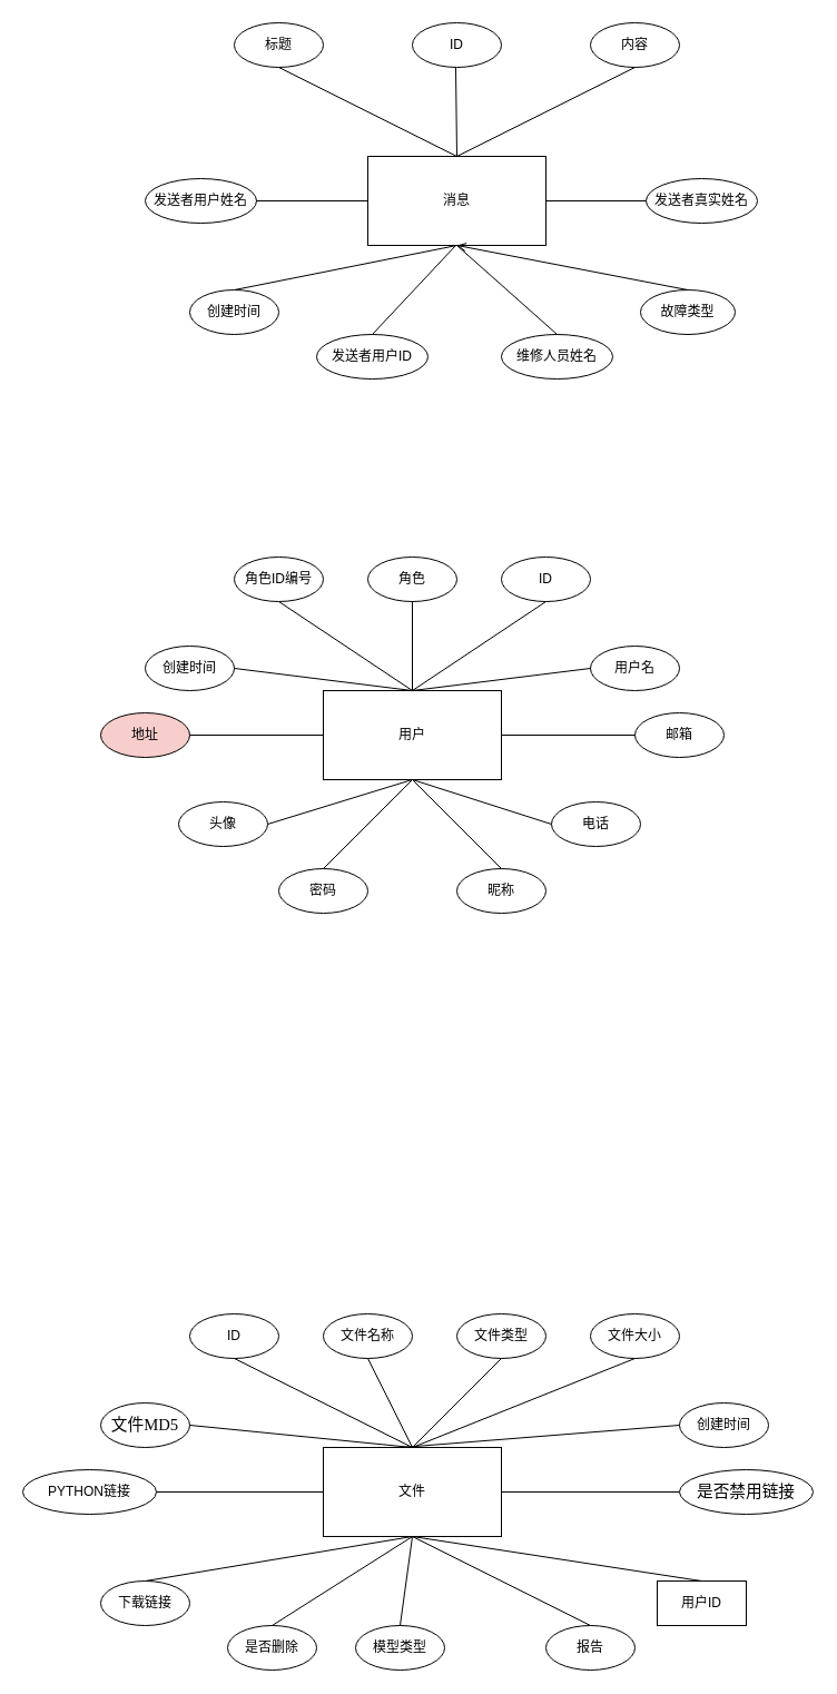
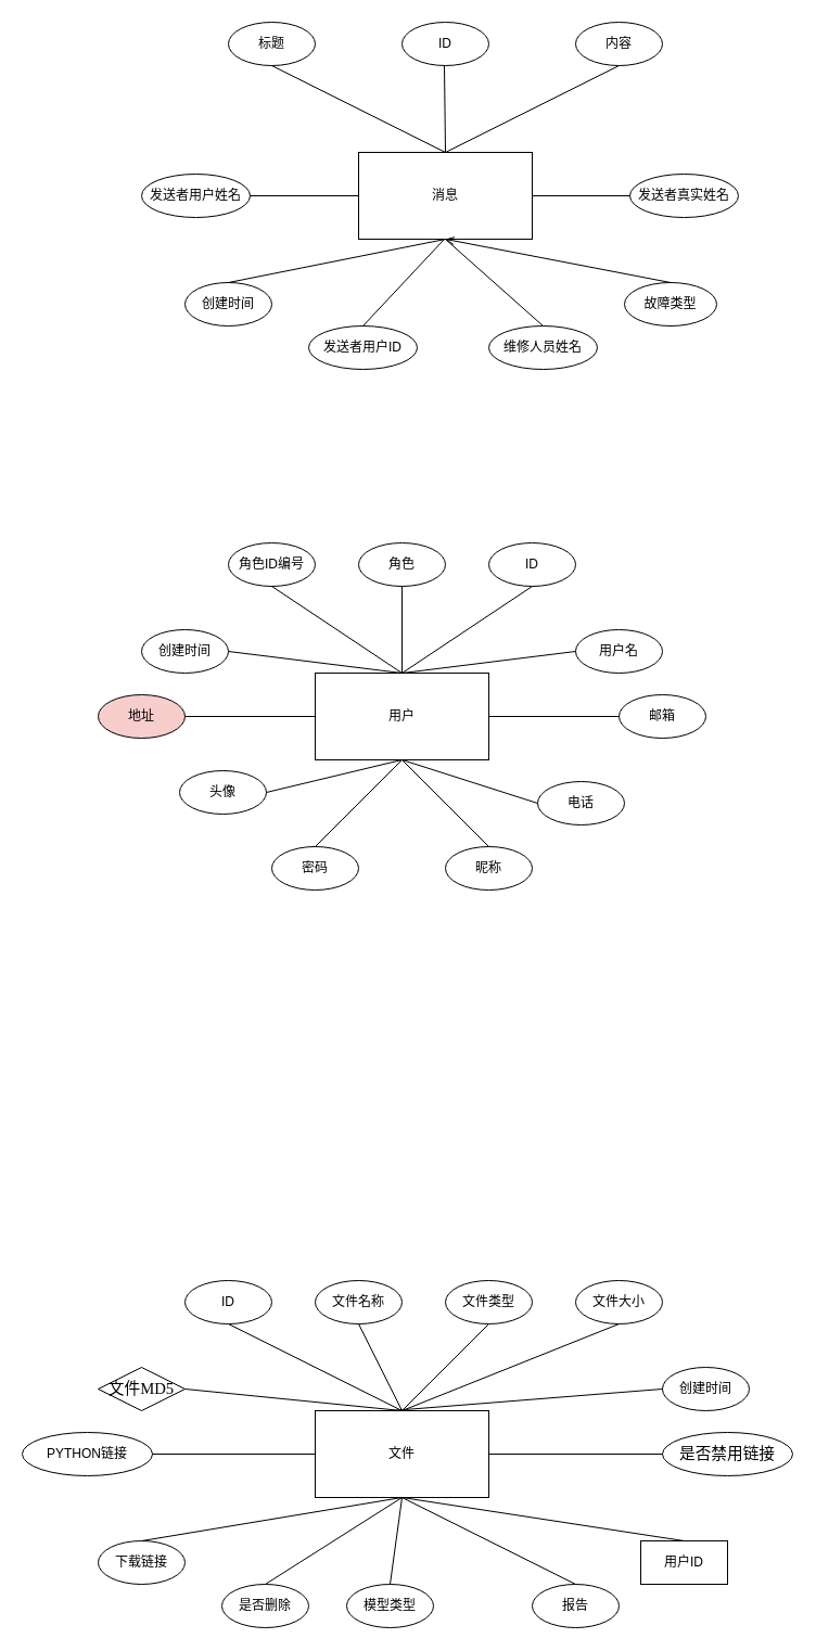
  <mxCell id="0" />
  <mxCell id="1" parent="0" />
  <mxCell id="2" value="标题" style="ellipse;whiteSpace=wrap;html=1;align=center;" vertex="1" parent="1"><mxGeometry x="210" y="20" width="80" height="40" as="geometry" /></mxCell>
  <mxCell id="3" value="消息" style="whiteSpace=wrap;html=1;align=center;" vertex="1" parent="1"><mxGeometry x="330" y="140" width="160" height="80" as="geometry" /></mxCell>
  <mxCell id="4" value="创建时间" style="ellipse;whiteSpace=wrap;html=1;align=center;" vertex="1" parent="1"><mxGeometry x="170" y="260" width="80" height="40" as="geometry" /></mxCell>
  <mxCell id="5" value="ID" style="ellipse;whiteSpace=wrap;html=1;align=center;" vertex="1" parent="1"><mxGeometry x="370" y="20" width="80" height="40" as="geometry" /></mxCell>
  <mxCell id="6" value="故障类型" style="ellipse;whiteSpace=wrap;html=1;align=center;" vertex="1" parent="1"><mxGeometry x="575" y="260" width="85" height="40" as="geometry" /></mxCell>
  <mxCell id="7" value="发送者用户姓名" style="ellipse;whiteSpace=wrap;html=1;align=center;" vertex="1" parent="1"><mxGeometry x="130" y="160" width="100" height="40" as="geometry" /></mxCell>
  <mxCell id="8" value="创建时间" style="ellipse;whiteSpace=wrap;html=1;align=center;" vertex="1" parent="1"><mxGeometry x="130" y="580" width="80" height="40" as="geometry" /></mxCell>
  <mxCell id="9" value="角色" style="ellipse;whiteSpace=wrap;html=1;align=center;" vertex="1" parent="1"><mxGeometry x="330" y="500" width="80" height="40" as="geometry" /></mxCell>
  <mxCell id="10" value="内容" style="ellipse;whiteSpace=wrap;html=1;align=center;" vertex="1" parent="1"><mxGeometry x="530" y="20" width="80" height="40" as="geometry" /></mxCell>
  <mxCell id="11" value="维修人员姓名" style="ellipse;whiteSpace=wrap;html=1;align=center;" vertex="1" parent="1"><mxGeometry x="450" y="300" width="100" height="40" as="geometry" /></mxCell>
  <mxCell id="12" value="昵称" style="ellipse;whiteSpace=wrap;html=1;align=center;" vertex="1" parent="1"><mxGeometry x="410" y="780" width="80" height="40" as="geometry" /></mxCell>
  <mxCell id="13" value="发送者用户ID" style="ellipse;whiteSpace=wrap;html=1;align=center;" vertex="1" parent="1"><mxGeometry x="284" y="300" width="100" height="40" as="geometry" /></mxCell>
  <mxCell id="14" value="密码" style="ellipse;whiteSpace=wrap;html=1;align=center;" vertex="1" parent="1"><mxGeometry x="250" y="780" width="80" height="40" as="geometry" /></mxCell>
  <mxCell id="15" value="发送者真实姓名" style="ellipse;whiteSpace=wrap;html=1;align=center;" vertex="1" parent="1"><mxGeometry x="580" y="160" width="100" height="40" as="geometry" /></mxCell>
  <mxCell id="16" value="" style="endArrow=none;html=1;rounded=0;exitX=0.5;exitY=0;exitDx=0;exitDy=0;" edge="1" parent="1" source="13"><mxGeometry width="50" height="50" relative="1" as="geometry"><mxPoint x="359" y="270" as="sourcePoint" /><mxPoint x="409" y="220" as="targetPoint" /></mxGeometry></mxCell>
  <mxCell id="17" value="" style="endArrow=none;html=1;rounded=0;exitX=0.5;exitY=0;exitDx=0;exitDy=0;" edge="1" parent="1" source="11"><mxGeometry width="50" height="50" relative="1" as="geometry"><mxPoint x="440" y="300" as="sourcePoint" /><mxPoint x="410" y="220" as="targetPoint" /></mxGeometry></mxCell>
  <mxCell id="18" value="" style="endArrow=none;html=1;rounded=0;exitX=0.5;exitY=0;exitDx=0;exitDy=0;entryX=0.5;entryY=1;entryDx=0;entryDy=0;" edge="1" parent="1" source="4" target="3"><mxGeometry width="50" height="50" relative="1" as="geometry"><mxPoint x="280" y="270" as="sourcePoint" /><mxPoint x="330" y="220" as="targetPoint" /></mxGeometry></mxCell>
  <mxCell id="19" value="" style="endArrow=open;html=1;rounded=0;entryX=0.5;entryY=1;entryDx=0;entryDy=0;exitX=0.5;exitY=0;exitDx=0;exitDy=0;" edge="1" parent="1" source="6" target="3"><mxGeometry width="50" height="50" relative="1" as="geometry"><mxPoint x="530" y="310" as="sourcePoint" /><mxPoint x="580" y="260" as="targetPoint" /></mxGeometry></mxCell>
  <mxCell id="20" value="" style="endArrow=none;html=1;rounded=0;exitX=1;exitY=0.5;exitDx=0;exitDy=0;" edge="1" parent="1" source="3"><mxGeometry width="50" height="50" relative="1" as="geometry"><mxPoint x="530" y="230" as="sourcePoint" /><mxPoint x="580" y="180" as="targetPoint" /></mxGeometry></mxCell>
  <mxCell id="21" value="" style="endArrow=none;html=1;rounded=0;exitX=1;exitY=0.5;exitDx=0;exitDy=0;" edge="1" parent="1" source="7"><mxGeometry width="50" height="50" relative="1" as="geometry"><mxPoint x="280" y="230" as="sourcePoint" /><mxPoint x="330" y="180" as="targetPoint" /></mxGeometry></mxCell>
  <mxCell id="22" value="" style="endArrow=none;html=1;rounded=0;exitX=0.5;exitY=0;exitDx=0;exitDy=0;" edge="1" parent="1" source="3"><mxGeometry width="50" height="50" relative="1" as="geometry"><mxPoint x="359" y="110" as="sourcePoint" /><mxPoint x="409" y="60" as="targetPoint" /></mxGeometry></mxCell>
  <mxCell id="23" value="" style="endArrow=none;html=1;rounded=0;exitX=0.5;exitY=0;exitDx=0;exitDy=0;" edge="1" parent="1" source="3"><mxGeometry width="50" height="50" relative="1" as="geometry"><mxPoint x="200" y="110" as="sourcePoint" /><mxPoint x="250" y="60" as="targetPoint" /></mxGeometry></mxCell>
  <mxCell id="24" value="" style="endArrow=none;html=1;rounded=0;exitX=0.5;exitY=0;exitDx=0;exitDy=0;" edge="1" parent="1" source="3"><mxGeometry width="50" height="50" relative="1" as="geometry"><mxPoint x="520" y="110" as="sourcePoint" /><mxPoint x="570" y="60" as="targetPoint" /></mxGeometry></mxCell>
  <mxCell id="25" value="用户" style="whiteSpace=wrap;html=1;align=center;" vertex="1" parent="1"><mxGeometry x="290" y="620" width="160" height="80" as="geometry" /></mxCell>
- <mxCell id="26" value="头像" style="ellipse;whiteSpace=wrap;html=1;align=center;" vertex="1" parent="1"><mxGeometry x="160" y="720" width="80" height="40" as="geometry" /></mxCell>
+ <mxCell id="26" value="头像" style="ellipse;whiteSpace=wrap;html=1;align=center;" vertex="1" parent="1"><mxGeometry x="165" y="710" width="80" height="40" as="geometry" /></mxCell>
  <mxCell id="27" value="用户名" style="ellipse;whiteSpace=wrap;html=1;align=center;" vertex="1" parent="1"><mxGeometry x="530" y="580" width="80" height="40" as="geometry" /></mxCell>
  <mxCell id="28" value="ID" style="ellipse;whiteSpace=wrap;html=1;align=center;" vertex="1" parent="1"><mxGeometry x="450" y="500" width="80" height="40" as="geometry" /></mxCell>
  <mxCell id="29" value="ID" style="ellipse;whiteSpace=wrap;html=1;align=center;" vertex="1" parent="1"><mxGeometry x="170" y="1180" width="80" height="40" as="geometry" /></mxCell>
  <mxCell id="30" value="是否删除" style="ellipse;whiteSpace=wrap;html=1;align=center;" vertex="1" parent="1"><mxGeometry x="204" y="1460" width="80" height="40" as="geometry" /></mxCell>
  <mxCell id="31" value="角色ID编号" style="ellipse;whiteSpace=wrap;html=1;align=center;" vertex="1" parent="1"><mxGeometry x="210" y="500" width="80" height="40" as="geometry" /></mxCell>
  <mxCell id="32" value="电话" style="ellipse;whiteSpace=wrap;html=1;align=center;" vertex="1" parent="1"><mxGeometry x="495" y="720" width="80" height="40" as="geometry" /></mxCell>
  <mxCell id="33" value="邮箱" style="ellipse;whiteSpace=wrap;html=1;align=center;" vertex="1" parent="1"><mxGeometry x="570" y="640" width="80" height="40" as="geometry" /></mxCell>
  <mxCell id="34" value="地址" style="ellipse;whiteSpace=wrap;html=1;align=center;fillColor=#f8cecc;" vertex="1" parent="1"><mxGeometry x="90" y="640" width="80" height="40" as="geometry" /></mxCell>
  <mxCell id="35" value="" style="endArrow=none;html=1;rounded=0;exitX=0.5;exitY=0;exitDx=0;exitDy=0;" edge="1" parent="1" source="25"><mxGeometry width="50" height="50" relative="1" as="geometry"><mxPoint x="370" y="610" as="sourcePoint" /><mxPoint x="370" y="540" as="targetPoint" /></mxGeometry></mxCell>
  <mxCell id="36" value="" style="endArrow=none;html=1;rounded=0;exitX=0.5;exitY=0;exitDx=0;exitDy=0;" edge="1" parent="1" source="25"><mxGeometry width="50" height="50" relative="1" as="geometry"><mxPoint x="440" y="590" as="sourcePoint" /><mxPoint x="490" y="540" as="targetPoint" /></mxGeometry></mxCell>
  <mxCell id="37" value="" style="endArrow=none;html=1;rounded=0;exitX=0.5;exitY=0;exitDx=0;exitDy=0;" edge="1" parent="1" source="25"><mxGeometry width="50" height="50" relative="1" as="geometry"><mxPoint x="200" y="590" as="sourcePoint" /><mxPoint x="250" y="540" as="targetPoint" /></mxGeometry></mxCell>
  <mxCell id="38" value="" style="endArrow=none;html=1;rounded=0;exitX=0.5;exitY=0;exitDx=0;exitDy=0;" edge="1" parent="1" source="25"><mxGeometry width="50" height="50" relative="1" as="geometry"><mxPoint x="160" y="650" as="sourcePoint" /><mxPoint x="210" y="600" as="targetPoint" /></mxGeometry></mxCell>
  <mxCell id="39" value="" style="endArrow=none;html=1;rounded=0;exitX=0.5;exitY=0;exitDx=0;exitDy=0;" edge="1" parent="1" source="25"><mxGeometry width="50" height="50" relative="1" as="geometry"><mxPoint x="480" y="650" as="sourcePoint" /><mxPoint x="530" y="600" as="targetPoint" /></mxGeometry></mxCell>
  <mxCell id="40" value="" style="endArrow=none;html=1;rounded=0;exitX=1;exitY=0.5;exitDx=0;exitDy=0;" edge="1" parent="1" source="34"><mxGeometry width="50" height="50" relative="1" as="geometry"><mxPoint x="240" y="710" as="sourcePoint" /><mxPoint x="290" y="660" as="targetPoint" /></mxGeometry></mxCell>
  <mxCell id="41" value="" style="endArrow=none;html=1;rounded=0;exitX=1;exitY=0.5;exitDx=0;exitDy=0;" edge="1" parent="1" source="25"><mxGeometry width="50" height="50" relative="1" as="geometry"><mxPoint x="520" y="710" as="sourcePoint" /><mxPoint x="570" y="660" as="targetPoint" /></mxGeometry></mxCell>
  <mxCell id="42" value="" style="endArrow=none;html=1;rounded=0;exitX=1;exitY=0.5;exitDx=0;exitDy=0;" edge="1" parent="1" source="26"><mxGeometry width="50" height="50" relative="1" as="geometry"><mxPoint x="320" y="750" as="sourcePoint" /><mxPoint x="370" y="700" as="targetPoint" /></mxGeometry></mxCell>
  <mxCell id="43" value="" style="endArrow=none;html=1;rounded=0;exitX=0.5;exitY=0;exitDx=0;exitDy=0;" edge="1" parent="1" source="14"><mxGeometry width="50" height="50" relative="1" as="geometry"><mxPoint x="330" y="750" as="sourcePoint" /><mxPoint x="370" y="700" as="targetPoint" /></mxGeometry></mxCell>
  <mxCell id="44" value="" style="endArrow=none;html=1;rounded=0;" edge="1" parent="1"><mxGeometry width="50" height="50" relative="1" as="geometry"><mxPoint x="450" y="780" as="sourcePoint" /><mxPoint x="370" y="700" as="targetPoint" /></mxGeometry></mxCell>
  <mxCell id="45" value="" style="endArrow=none;html=1;rounded=0;" edge="1" parent="1"><mxGeometry width="50" height="50" relative="1" as="geometry"><mxPoint x="370" y="700" as="sourcePoint" /><mxPoint x="495" y="740" as="targetPoint" /></mxGeometry></mxCell>
  <mxCell id="46" value="&lt;span style=&quot;font-size:11.0pt;line-height:&lt;br/&gt;115%;font-family:等线;mso-bidi-font-family:&amp;quot;Times New Roman&amp;quot;;mso-bidi-theme-font:&lt;br/&gt;minor-bidi;mso-ansi-language:EN-US;mso-fareast-language:EN-US;mso-bidi-language:&lt;br/&gt;AR-SA&quot; lang=&quot;EN-US&quot;&gt;是否禁用链接&lt;/span&gt;" style="ellipse;whiteSpace=wrap;html=1;align=center;" vertex="1" parent="1"><mxGeometry x="610" y="1320" width="120" height="40" as="geometry" /></mxCell>
  <mxCell id="47" value="下载链接" style="ellipse;whiteSpace=wrap;html=1;align=center;" vertex="1" parent="1"><mxGeometry x="90" y="1420" width="80" height="40" as="geometry" /></mxCell>
  <mxCell id="48" value="文件大小" style="ellipse;whiteSpace=wrap;html=1;align=center;" vertex="1" parent="1"><mxGeometry x="530" y="1180" width="80" height="40" as="geometry" /></mxCell>
  <mxCell id="49" value="文件类型" style="ellipse;whiteSpace=wrap;html=1;align=center;" vertex="1" parent="1"><mxGeometry x="410" y="1180" width="80" height="40" as="geometry" /></mxCell>
  <mxCell id="50" value="文件名称" style="ellipse;whiteSpace=wrap;html=1;align=center;" vertex="1" parent="1"><mxGeometry x="290" y="1180" width="80" height="40" as="geometry" /></mxCell>
  <mxCell id="51" value="PYTHON链接" style="ellipse;whiteSpace=wrap;html=1;align=center;" vertex="1" parent="1"><mxGeometry x="20" y="1320" width="120" height="40" as="geometry" /></mxCell>
- <mxCell id="52" value="&lt;span style=&quot;font-size:11.0pt;line-height:&lt;br/&gt;115%;font-family:等线;mso-bidi-font-family:&amp;quot;Times New Roman&amp;quot;;mso-bidi-theme-font:&lt;br/&gt;minor-bidi;mso-ansi-language:EN-US;mso-fareast-language:EN-US;mso-bidi-language:&lt;br/&gt;AR-SA&quot; lang=&quot;EN-US&quot;&gt;文件MD5&lt;/span&gt;" style="ellipse;whiteSpace=wrap;html=1;align=center;" vertex="1" parent="1"><mxGeometry x="90" y="1260" width="80" height="40" as="geometry" /></mxCell>
+ <mxCell id="52" value="&lt;span style=&quot;font-size:11.0pt;line-height:&lt;br/&gt;115%;font-family:等线;mso-bidi-font-family:&amp;quot;Times New Roman&amp;quot;;mso-bidi-theme-font:&lt;br/&gt;minor-bidi;mso-ansi-language:EN-US;mso-fareast-language:EN-US;mso-bidi-language:&lt;br/&gt;AR-SA&quot; lang=&quot;EN-US&quot;&gt;文件MD5&lt;/span&gt;" style="rhombus;whiteSpace=wrap;html=1;align=center;" vertex="1" parent="1"><mxGeometry x="90" y="1260" width="80" height="40" as="geometry" /></mxCell>
  <mxCell id="53" value="模型类型" style="ellipse;whiteSpace=wrap;html=1;align=center;" vertex="1" parent="1"><mxGeometry x="319" y="1460" width="80" height="40" as="geometry" /></mxCell>
  <mxCell id="54" value="报告" style="ellipse;whiteSpace=wrap;html=1;align=center;" vertex="1" parent="1"><mxGeometry x="490" y="1460" width="80" height="40" as="geometry" /></mxCell>
  <mxCell id="55" value="用户ID" style="whiteSpace=wrap;html=1;align=center;rounded=0;" vertex="1" parent="1"><mxGeometry x="590" y="1420" width="80" height="40" as="geometry" /></mxCell>
  <mxCell id="56" value="创建时间" style="ellipse;whiteSpace=wrap;html=1;align=center;" vertex="1" parent="1"><mxGeometry x="610" y="1260" width="80" height="40" as="geometry" /></mxCell>
  <mxCell id="57" value="文件" style="whiteSpace=wrap;html=1;align=center;" vertex="1" parent="1"><mxGeometry x="290" y="1300" width="160" height="80" as="geometry" /></mxCell>
  <mxCell id="58" value="" style="endArrow=none;html=1;rounded=0;entryX=0.5;entryY=1;entryDx=0;entryDy=0;" edge="1" parent="1" target="50"><mxGeometry width="50" height="50" relative="1" as="geometry"><mxPoint x="370" y="1300" as="sourcePoint" /><mxPoint x="420" y="1250" as="targetPoint" /></mxGeometry></mxCell>
  <mxCell id="59" value="" style="endArrow=none;html=1;rounded=0;exitX=0.5;exitY=0;exitDx=0;exitDy=0;" edge="1" parent="1" source="57"><mxGeometry width="50" height="50" relative="1" as="geometry"><mxPoint x="400" y="1270" as="sourcePoint" /><mxPoint x="450" y="1220" as="targetPoint" /></mxGeometry></mxCell>
  <mxCell id="60" value="" style="endArrow=none;html=1;rounded=0;exitX=0.5;exitY=0;exitDx=0;exitDy=0;" edge="1" parent="1" source="57"><mxGeometry width="50" height="50" relative="1" as="geometry"><mxPoint x="520" y="1270" as="sourcePoint" /><mxPoint x="570" y="1220" as="targetPoint" /></mxGeometry></mxCell>
  <mxCell id="61" value="" style="endArrow=none;html=1;rounded=0;exitX=0.5;exitY=0;exitDx=0;exitDy=0;" edge="1" parent="1" source="57"><mxGeometry width="50" height="50" relative="1" as="geometry"><mxPoint x="160" y="1270" as="sourcePoint" /><mxPoint x="210" y="1220" as="targetPoint" /></mxGeometry></mxCell>
  <mxCell id="62" value="" style="endArrow=none;html=1;rounded=0;" edge="1" parent="1"><mxGeometry width="50" height="50" relative="1" as="geometry"><mxPoint x="360" y="1300" as="sourcePoint" /><mxPoint x="610" y="1280" as="targetPoint" /></mxGeometry></mxCell>
  <mxCell id="63" value="" style="endArrow=none;html=1;rounded=0;exitX=1;exitY=0.5;exitDx=0;exitDy=0;" edge="1" parent="1" source="57"><mxGeometry width="50" height="50" relative="1" as="geometry"><mxPoint x="560" y="1390" as="sourcePoint" /><mxPoint x="610" y="1340" as="targetPoint" /></mxGeometry></mxCell>
  <mxCell id="64" value="" style="endArrow=none;html=1;rounded=0;exitX=1;exitY=0.5;exitDx=0;exitDy=0;" edge="1" parent="1" source="52"><mxGeometry width="50" height="50" relative="1" as="geometry"><mxPoint x="240" y="1390" as="sourcePoint" /><mxPoint x="370" y="1300" as="targetPoint" /></mxGeometry></mxCell>
  <mxCell id="65" value="" style="endArrow=none;html=1;rounded=0;exitX=1;exitY=0.5;exitDx=0;exitDy=0;" edge="1" parent="1" source="51"><mxGeometry width="50" height="50" relative="1" as="geometry"><mxPoint x="240" y="1390" as="sourcePoint" /><mxPoint x="290" y="1340" as="targetPoint" /></mxGeometry></mxCell>
  <mxCell id="66" value="" style="endArrow=none;html=1;rounded=0;exitX=0.5;exitY=0;exitDx=0;exitDy=0;" edge="1" parent="1" source="47"><mxGeometry width="50" height="50" relative="1" as="geometry"><mxPoint x="320" y="1430" as="sourcePoint" /><mxPoint x="370" y="1380" as="targetPoint" /></mxGeometry></mxCell>
  <mxCell id="67" value="" style="endArrow=none;html=1;rounded=0;exitX=0.5;exitY=0;exitDx=0;exitDy=0;" edge="1" parent="1" source="30"><mxGeometry width="50" height="50" relative="1" as="geometry"><mxPoint x="320" y="1430" as="sourcePoint" /><mxPoint x="370" y="1380" as="targetPoint" /></mxGeometry></mxCell>
  <mxCell id="68" value="" style="endArrow=none;html=1;rounded=0;exitX=0.5;exitY=0;exitDx=0;exitDy=0;" edge="1" parent="1" source="53"><mxGeometry width="50" height="50" relative="1" as="geometry"><mxPoint x="320" y="1430" as="sourcePoint" /><mxPoint x="370" y="1380" as="targetPoint" /></mxGeometry></mxCell>
  <mxCell id="69" value="" style="endArrow=none;html=1;rounded=0;exitX=0.5;exitY=0;exitDx=0;exitDy=0;" edge="1" parent="1" source="54"><mxGeometry width="50" height="50" relative="1" as="geometry"><mxPoint x="320" y="1430" as="sourcePoint" /><mxPoint x="370" y="1380" as="targetPoint" /></mxGeometry></mxCell>
  <mxCell id="70" value="" style="endArrow=none;html=1;rounded=0;exitX=0.5;exitY=0;exitDx=0;exitDy=0;" edge="1" parent="1" source="55"><mxGeometry width="50" height="50" relative="1" as="geometry"><mxPoint x="320" y="1430" as="sourcePoint" /><mxPoint x="370" y="1380" as="targetPoint" /></mxGeometry></mxCell>
